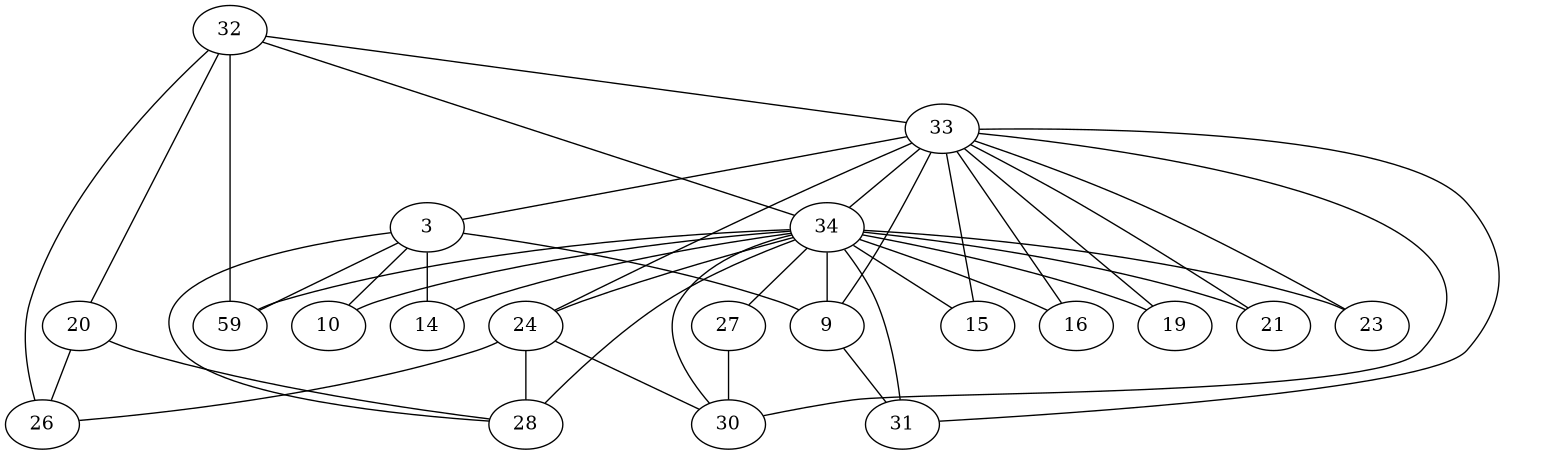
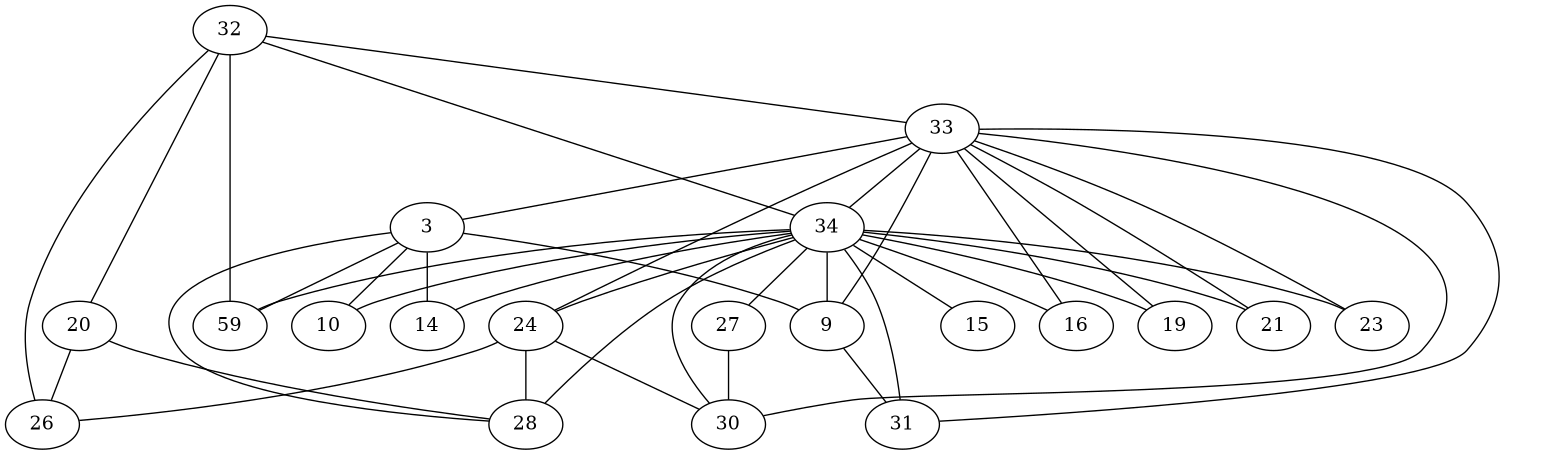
  strict graph {
    edge [weight=2]
    32
    33
    34
    n4 [label=20]
    26
    n6 [label=59]
    3
    9
    15
    16
    19
    21
    23
    24
    30
    31
    10
    14
    27
    28
    32 -- 33 [weight=4]
    32 -- 34 [weight=4]
    32 -- n4
    32 -- 26 [weight=7]
    32 -- n6
    33 -- 34 [weight=5]
    33 -- 3
    33 -- 9 [weight=3]
-   33 -- 15 [weight=3]
    33 -- 16 [weight=3]
    33 -- 19 [weight=1]
    33 -- 21 [weight=3]
    33 -- 23
    33 -- 24 [weight=5]
    33 -- 30 [weight=4]
    33 -- 31 [weight=3]
    34 -- n6
    34 -- 9 [weight=4]
    34 -- 15
    34 -- 16 [weight=4]
    34 -- 19
    34 -- 21 [weight=1]
    34 -- 23 [weight=3]
    34 -- 24 [weight=4]
    34 -- 30
    34 -- 31 [weight=3]
    34 -- 10
    34 -- 14 [weight=3]
    34 -- 27
    34 -- 28 [weight=4]
    n4 -- 26
    n4 -- 28 [weight=3]
    3 -- n6
    3 -- 9 [weight=5]
    3 -- 10 [weight=1]
    3 -- 14 [weight=3]
    3 -- 28
    9 -- 31 [weight=3]
    24 -- 26 [weight=5]
    24 -- 30 [weight=3]
    24 -- 28 [weight=4]
    27 -- 30 [weight=4]
  }
